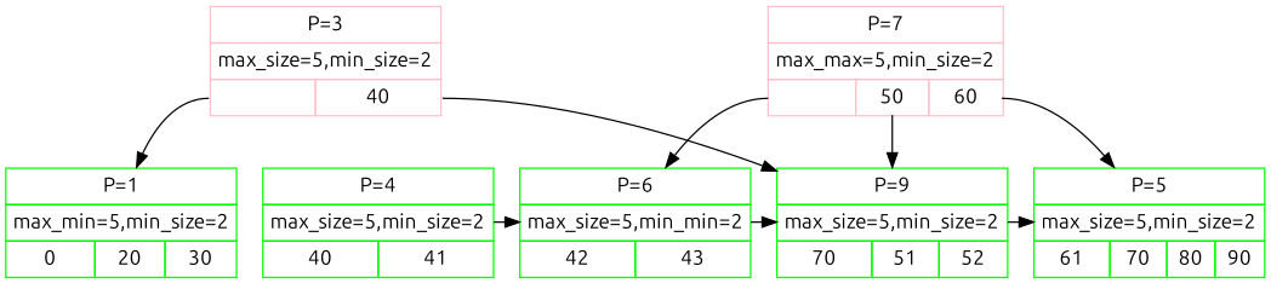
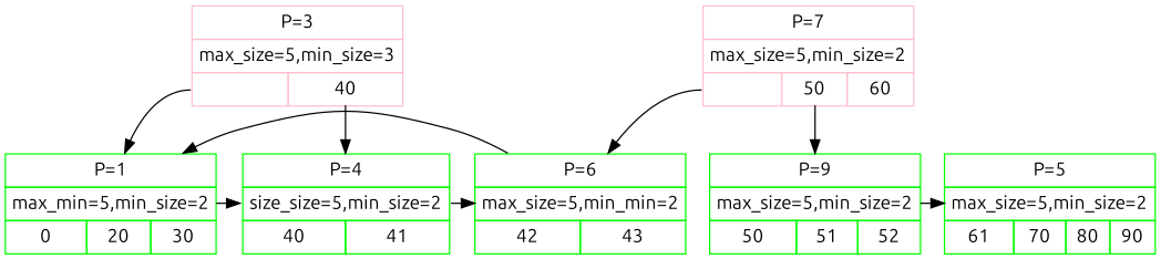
  digraph {
    fontname=Ubuntu
    node [color=green fontname=Ubuntu shape=plain]
    edge [fontname=Ubuntu]
    n1 [label=<<TABLE BORDER="0" CELLBORDER="1" CELLSPACING="0" CELLPADDING="4"> <TR><TD COLSPAN="3">P=1</TD></TR> <TR><TD COLSPAN="3">max_min=5,min_size=2</TD></TR> <TR><TD>0</TD> <TD>20</TD> <TD>30</TD> </TR></TABLE>>]
-   n2 [label=<<TABLE BORDER="0" CELLBORDER="1" CELLSPACING="0" CELLPADDING="4"> <TR><TD COLSPAN="2">P=4</TD></TR> <TR><TD COLSPAN="2">max_size=5,min_size=2</TD></TR> <TR><TD>40</TD> <TD>41</TD> </TR></TABLE>>]
+   n2 [label=<<TABLE BORDER="0" CELLBORDER="1" CELLSPACING="0" CELLPADDING="4"> <TR><TD COLSPAN="2">P=4</TD></TR> <TR><TD COLSPAN="2">size_size=5,min_size=2</TD></TR> <TR><TD>40</TD> <TD>41</TD> </TR></TABLE>>]
    n3 [label=<<TABLE BORDER="0" CELLBORDER="1" CELLSPACING="0" CELLPADDING="4"> <TR><TD COLSPAN="2">P=6</TD></TR> <TR><TD COLSPAN="2">max_size=5,min_min=2</TD></TR> <TR><TD>42</TD> <TD>43</TD> </TR></TABLE>>]
-   n4 [label=<<TABLE BORDER="0" CELLBORDER="1" CELLSPACING="0" CELLPADDING="4"> <TR><TD COLSPAN="3">P=9</TD></TR> <TR><TD COLSPAN="3">max_size=5,min_size=2</TD></TR> <TR><TD>70</TD> <TD>51</TD> <TD>52</TD> </TR></TABLE>>]
+   n4 [label=<<TABLE BORDER="0" CELLBORDER="1" CELLSPACING="0" CELLPADDING="4"> <TR><TD COLSPAN="3">P=9</TD></TR> <TR><TD COLSPAN="3">max_size=5,min_size=2</TD></TR> <TR><TD>50</TD> <TD>51</TD> <TD>52</TD> </TR></TABLE>>]
    n5 [label=<<TABLE BORDER="0" CELLBORDER="1" CELLSPACING="0" CELLPADDING="4"> <TR><TD COLSPAN="4">P=5</TD></TR> <TR><TD COLSPAN="4">max_size=5,min_size=2</TD></TR> <TR><TD>61</TD> <TD>70</TD> <TD>80</TD> <TD>90</TD> </TR></TABLE>>]
-   n6 [color=pink label=<<TABLE BORDER="0" CELLBORDER="1" CELLSPACING="0" CELLPADDING="4"> <TR><TD COLSPAN="2">P=3</TD></TR> <TR><TD COLSPAN="2">max_size=5,min_size=2</TD></TR> <TR><TD PORT="p1"> </TD> <TD PORT="p4">40</TD> </TR></TABLE>>]
-   n7 [color=pink label=<<TABLE BORDER="0" CELLBORDER="1" CELLSPACING="0" CELLPADDING="4"> <TR><TD COLSPAN="3">P=7</TD></TR> <TR><TD COLSPAN="3">max_max=5,min_size=2</TD></TR> <TR><TD PORT="p6"> </TD> <TD PORT="p9">50</TD> <TD PORT="p5">60</TD> </TR></TABLE>>]
+   n6 [color=pink label=<<TABLE BORDER="0" CELLBORDER="1" CELLSPACING="0" CELLPADDING="4"> <TR><TD COLSPAN="2">P=3</TD></TR> <TR><TD COLSPAN="2">max_size=5,min_size=3</TD></TR> <TR><TD PORT="p1"> </TD> <TD PORT="p4">40</TD> </TR></TABLE>>]
+   n7 [color=pink label=<<TABLE BORDER="0" CELLBORDER="1" CELLSPACING="0" CELLPADDING="4"> <TR><TD COLSPAN="3">P=7</TD></TR> <TR><TD COLSPAN="3">max_size=5,min_size=2</TD></TR> <TR><TD PORT="p6"> </TD> <TD PORT="p9">50</TD> <TD PORT="p5">60</TD> </TR></TABLE>>]
    subgraph sub_1 {
      rank=same
      n1
      n2
    }
    subgraph sub_2 {
      rank=same
      n2
      n3
    }
    subgraph sub_3 {
      rank=same
      n3
      n4
    }
    subgraph sub_4 {
      rank=same
      n4
      n5
    }
    subgraph sub_5 {
      rank=same
      n6
      n7
    }
+   n1 -> n2
    n2 -> n3
-   n3 -> n4
+   n3 -> n1
    n4 -> n5
    n6 -> n1 [tailport=p1]
-   n6 -> n4 [tailport=p4]
+   n6 -> n2 [tailport=p4]
    n7 -> n3 [tailport=p6]
    n7 -> n4 [tailport=p9]
-   n7 -> n5 [tailport=p5]
  }
